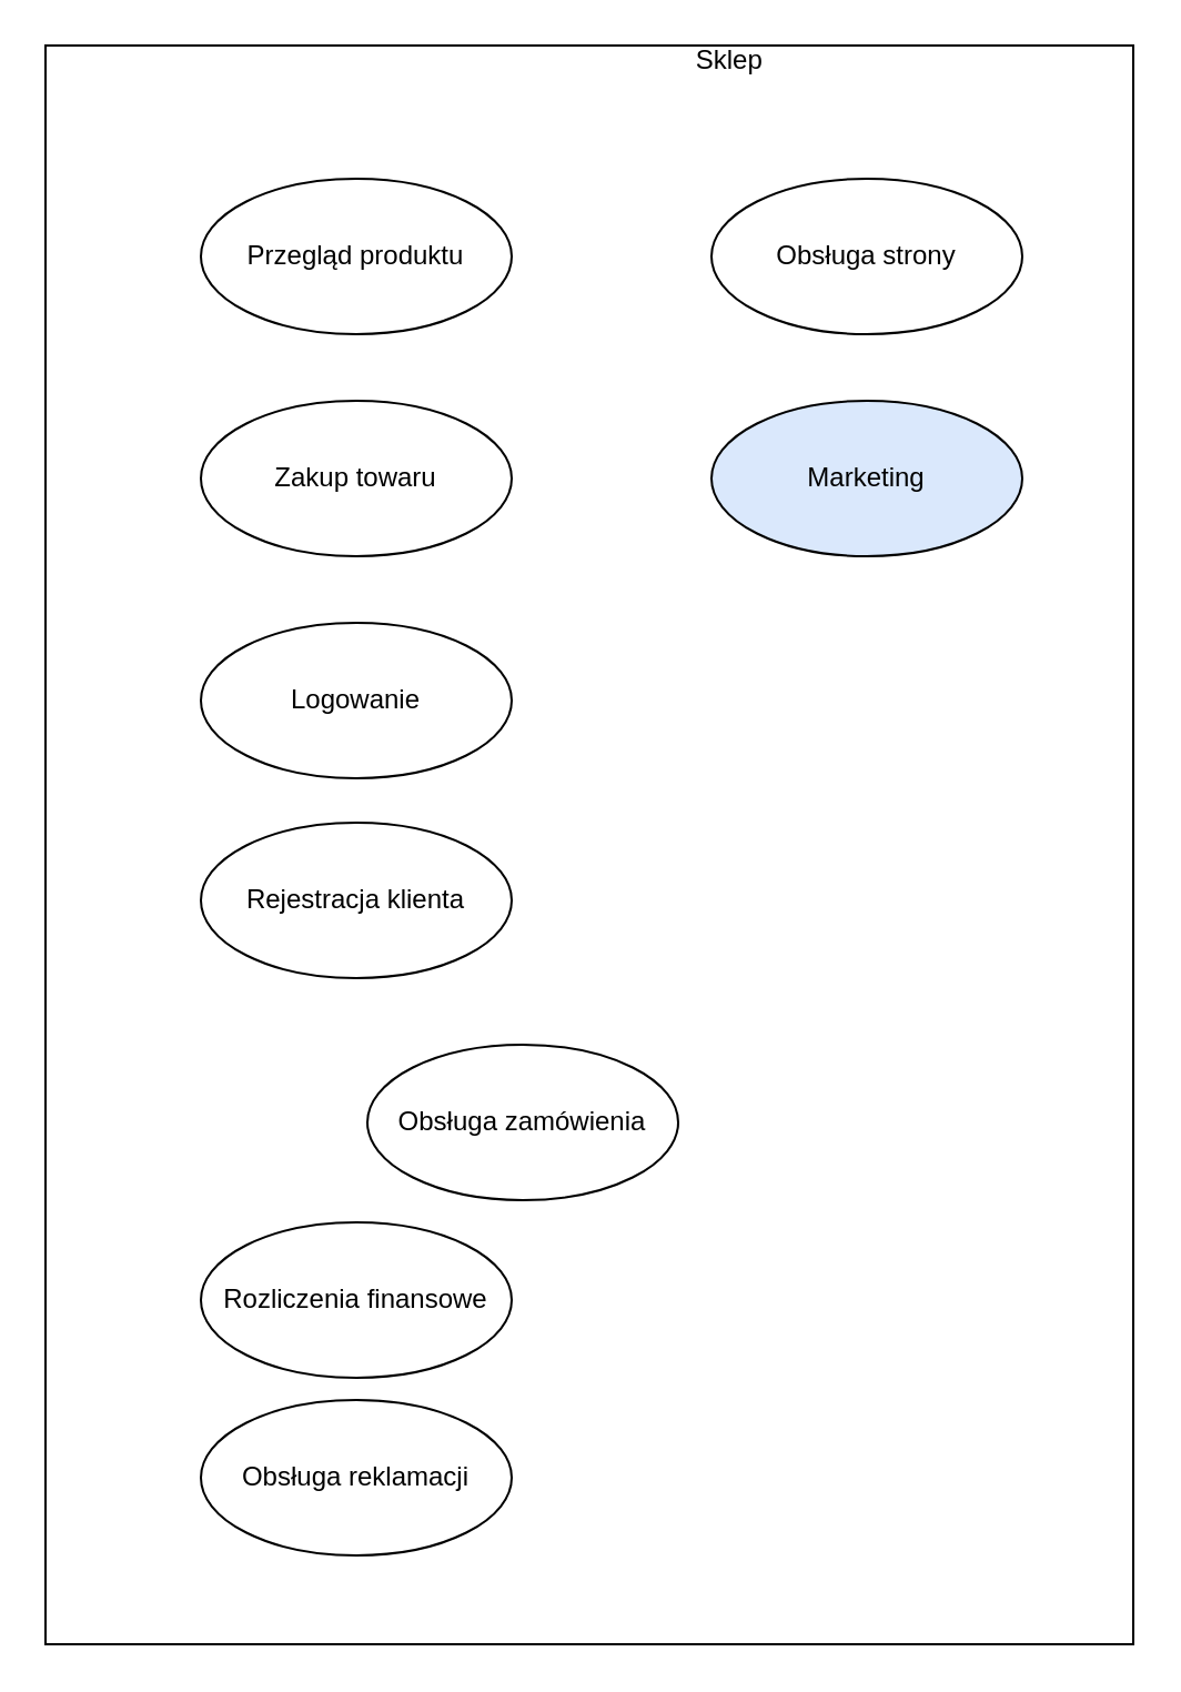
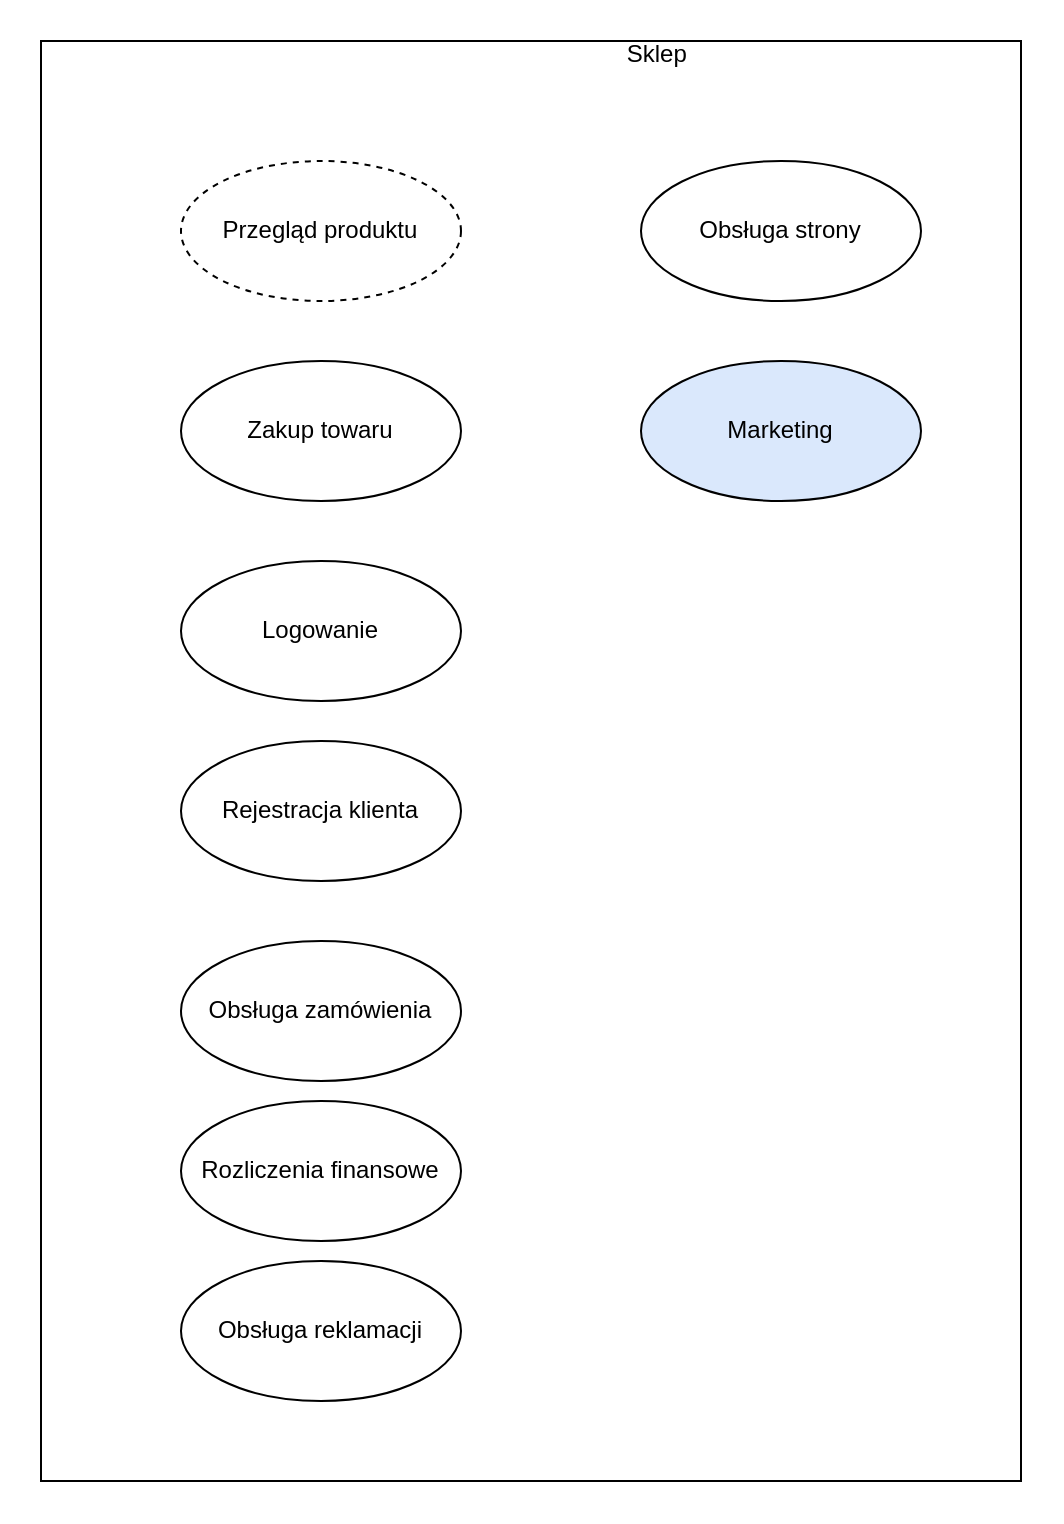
  <mxCell id="0" />
  <mxCell id="1" parent="0" />
  <mxCell id="2" value="&lt;div&gt;&lt;span style=&quot;white-space: pre&quot;&gt;&#09;&lt;/span&gt;&lt;span style=&quot;white-space: pre&quot;&gt;&#09;&lt;/span&gt;&lt;span style=&quot;white-space: pre&quot;&gt;&#09;&lt;/span&gt;&lt;span style=&quot;white-space: pre&quot;&gt;&#09;&lt;/span&gt;&lt;span style=&quot;white-space: pre&quot;&gt;&#09;&lt;/span&gt;&lt;span style=&quot;white-space: pre&quot;&gt;&#09;&lt;/span&gt;&lt;span style=&quot;white-space: pre&quot;&gt;&#09;&lt;/span&gt;&lt;span style=&quot;white-space: pre&quot;&gt;&#09;&lt;/span&gt;&lt;span style=&quot;white-space: pre&quot;&gt;&#09;&lt;/span&gt;&lt;span style=&quot;white-space: pre&quot;&gt;&#09;&lt;/span&gt;&lt;span style=&quot;white-space: pre&quot;&gt;&#09;&lt;/span&gt;Sklep&lt;/div&gt;&lt;div&gt;&amp;nbsp;&lt;br&gt;&lt;/div&gt;" style="verticalAlign=top;align=left;overflow=fill;fontSize=12;fontFamily=Helvetica;html=1;" vertex="1" parent="1"><mxGeometry x="20" y="20" width="490" height="720" as="geometry" /></mxCell>
- <mxCell id="3" value="Przegląd produktu" style="ellipse;whiteSpace=wrap;html=1;" vertex="1" parent="1"><mxGeometry x="90" y="80" width="140" height="70" as="geometry" /></mxCell>
+ <mxCell id="3" value="Przegląd produktu" style="ellipse;whiteSpace=wrap;html=1;dashed=1;" vertex="1" parent="1"><mxGeometry x="90" y="80" width="140" height="70" as="geometry" /></mxCell>
  <mxCell id="4" value="Zakup towaru " style="ellipse;whiteSpace=wrap;html=1;" vertex="1" parent="1"><mxGeometry x="90" y="180" width="140" height="70" as="geometry" /></mxCell>
  <mxCell id="5" value="Rejestracja klienta" style="ellipse;whiteSpace=wrap;html=1;" vertex="1" parent="1"><mxGeometry x="90" y="370" width="140" height="70" as="geometry" /></mxCell>
  <mxCell id="6" value="Logowanie" style="ellipse;whiteSpace=wrap;html=1;" vertex="1" parent="1"><mxGeometry x="90" y="280" width="140" height="70" as="geometry" /></mxCell>
  <mxCell id="7" value="Rozliczenia finansowe" style="ellipse;whiteSpace=wrap;html=1;" vertex="1" parent="1"><mxGeometry x="90" y="550" width="140" height="70" as="geometry" /></mxCell>
- <mxCell id="8" value="Obsługa zamówienia" style="ellipse;whiteSpace=wrap;html=1;" vertex="1" parent="1"><mxGeometry x="165" y="470" width="140" height="70" as="geometry" /></mxCell>
+ <mxCell id="8" value="Obsługa zamówienia" style="ellipse;whiteSpace=wrap;html=1;" vertex="1" parent="1"><mxGeometry x="90" y="470" width="140" height="70" as="geometry" /></mxCell>
  <mxCell id="9" value="Obsługa reklamacji " style="ellipse;whiteSpace=wrap;html=1;" vertex="1" parent="1"><mxGeometry x="90" y="630" width="140" height="70" as="geometry" /></mxCell>
  <mxCell id="10" value="Obsługa strony" style="ellipse;whiteSpace=wrap;html=1;" vertex="1" parent="1"><mxGeometry x="320" y="80" width="140" height="70" as="geometry" /></mxCell>
  <mxCell id="11" value="Marketing" style="ellipse;whiteSpace=wrap;html=1;fillColor=#dae8fc;" vertex="1" parent="1"><mxGeometry x="320" y="180" width="140" height="70" as="geometry" /></mxCell>
